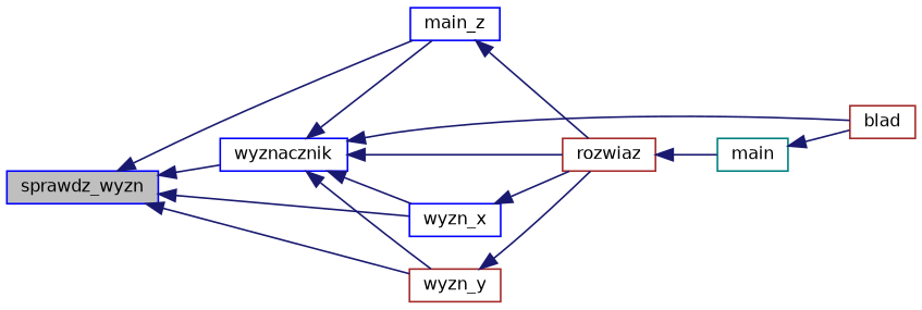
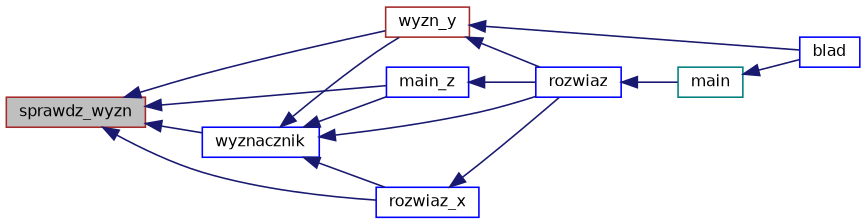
  digraph {
    rankdir=LR
    node [color=brown fillcolor=white fontname=Helvetica fontsize=10 shape=record style=filled]
    edge [color=midnightblue dir=back fontname=Helvetica fontsize=10 labelfontname=Helvetica labelfontsize=10 style=solid]
-   n1 [color=blue fillcolor=grey75 fontcolor=black height=0.2 label=sprawdz_wyzn width=0.4]
+   n1 [fillcolor=grey75 fontcolor=black height=0.2 label=sprawdz_wyzn width=0.4]
    n2 [color=blue height=0.2 label=wyznacznik width=0.4]
-   n3 [color=blue height=0.2 label=wyzn_x width=0.4]
+   n3 [color=blue height=0.2 label=rozwiaz_x width=0.4]
    n4 [height=0.2 label=wyzn_y width=0.4]
    n5 [color=blue height=0.2 label=main_z width=0.4]
-   n6 [height=0.2 label=rozwiaz width=0.4]
-   n7 [height=0.2 label=blad width=0.4]
+   n6 [color=blue height=0.2 label=rozwiaz width=0.4]
+   n7 [color=blue height=0.2 label=blad width=0.4]
    n8 [color=teal height=0.2 label=main width=0.4]
    n1 -> n2
    n1 -> n3
    n1 -> n4
    n1 -> n5
    n2 -> n3
    n2 -> n4
    n2 -> n5
    n2 -> n6
-   n2 -> n7
+   n4 -> n7
    n3 -> n6
    n4 -> n6
    n5 -> n6
    n6 -> n8
    n8 -> n7
  }
